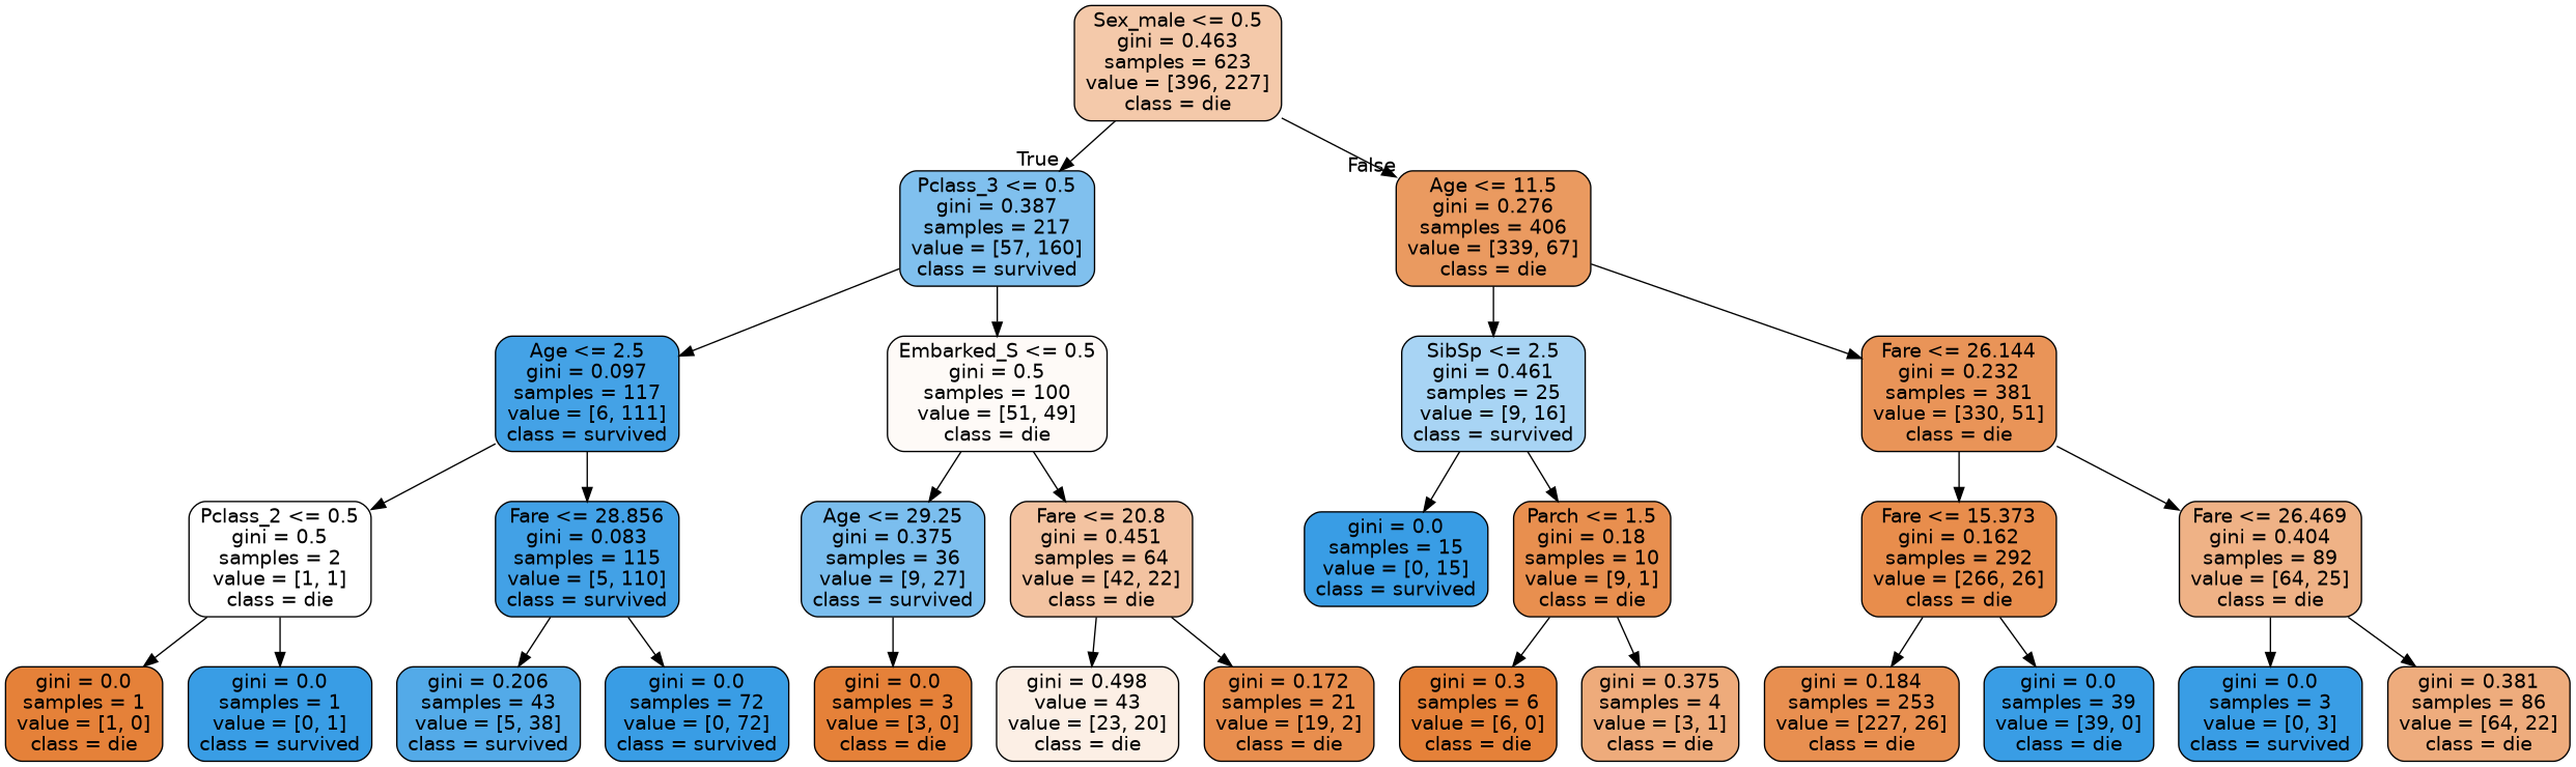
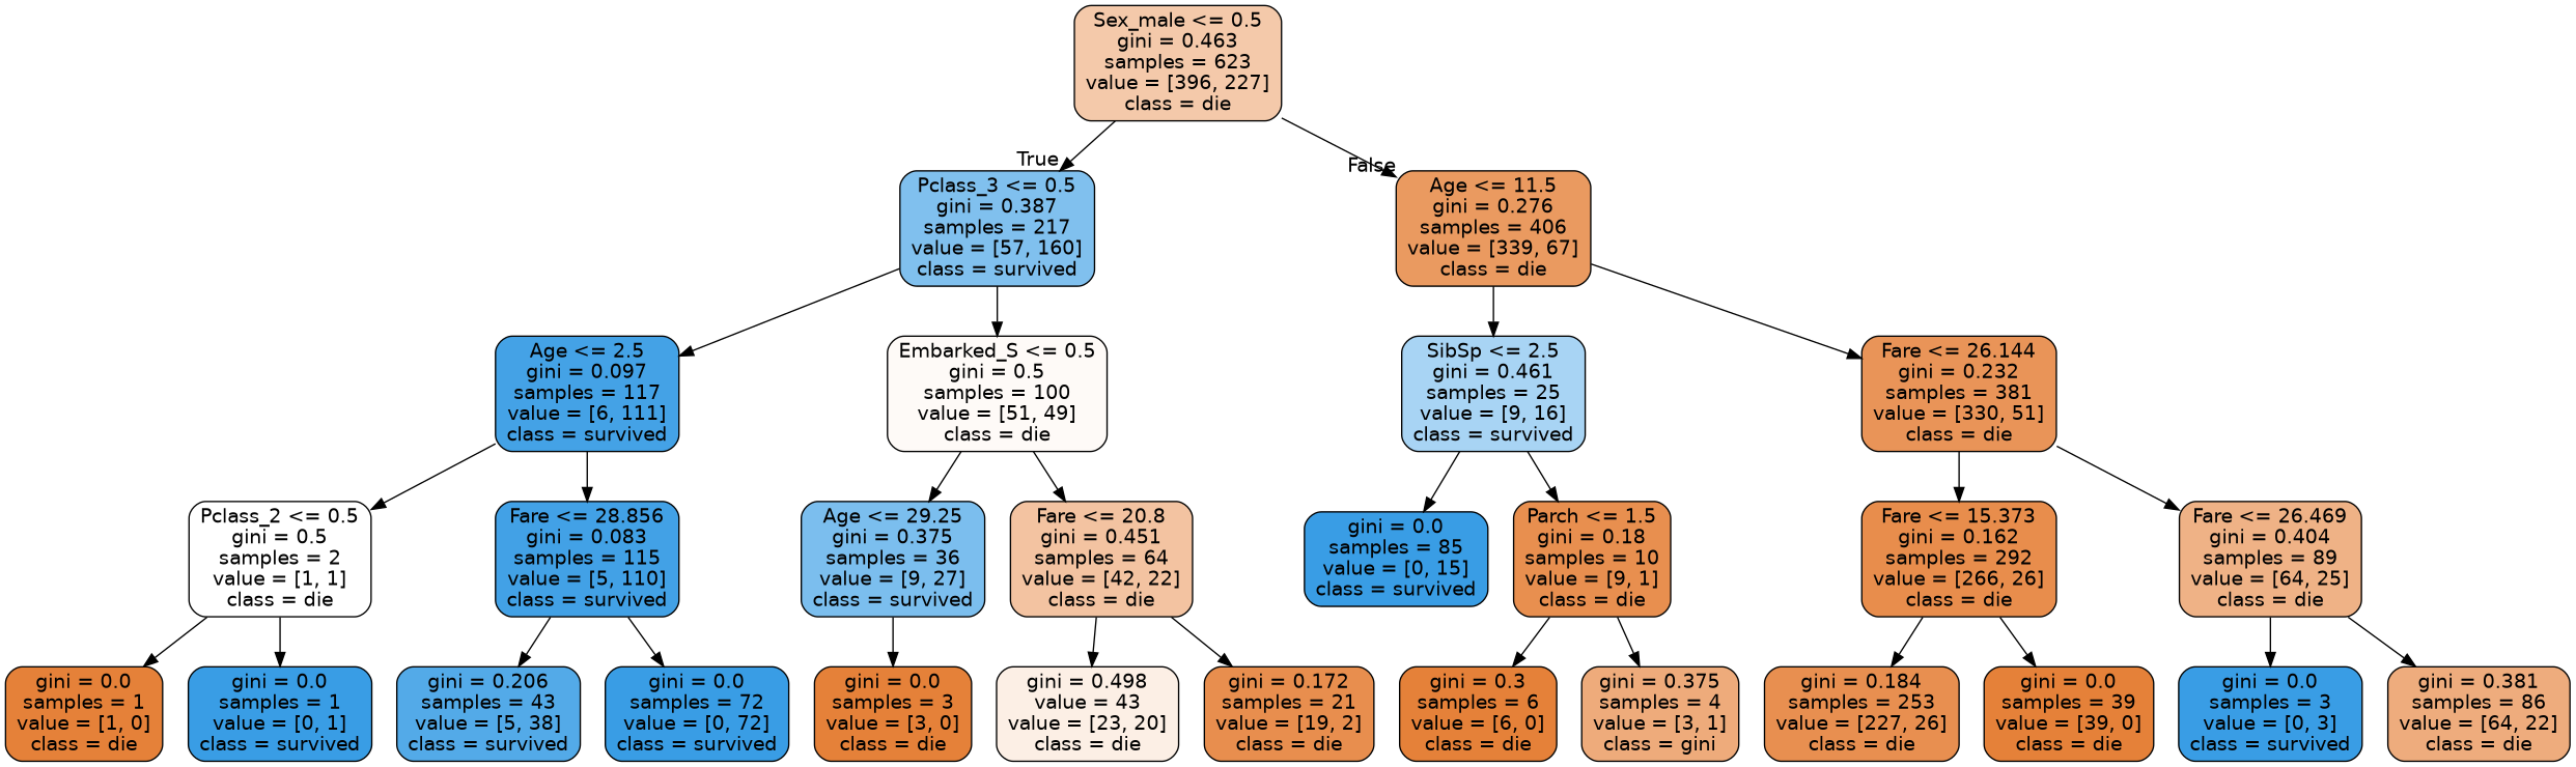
  digraph {
    node [color=black fillcolor="#e58139" fontname=helvetica shape=box style="filled, rounded"]
    edge [fontname=helvetica]
    n1 [fillcolor="#f4c9aa" label="Sex_male <= 0.5\ngini = 0.463\nsamples = 623\nvalue = [396, 227]\nclass = die"]
    n2 [fillcolor="#80c0ee" label="Pclass_3 <= 0.5\ngini = 0.387\nsamples = 217\nvalue = [57, 160]\nclass = survived"]
    n3 [fillcolor="#ea9a60" label="Age <= 11.5\ngini = 0.276\nsamples = 406\nvalue = [339, 67]\nclass = die"]
    n4 [fillcolor="#44a2e6" label="Age <= 2.5\ngini = 0.097\nsamples = 117\nvalue = [6, 111]\nclass = survived"]
    n5 [fillcolor="#fefaf7" label="Embarked_S <= 0.5\ngini = 0.5\nsamples = 100\nvalue = [51, 49]\nclass = die"]
    n6 [fillcolor="#a8d4f4" label="SibSp <= 2.5\ngini = 0.461\nsamples = 25\nvalue = [9, 16]\nclass = survived"]
    n7 [fillcolor="#e99458" label="Fare <= 26.144\ngini = 0.232\nsamples = 381\nvalue = [330, 51]\nclass = die"]
    n8 [fillcolor="#ffffff" label="Pclass_2 <= 0.5\ngini = 0.5\nsamples = 2\nvalue = [1, 1]\nclass = die"]
    n9 [fillcolor="#42a1e6" label="Fare <= 28.856\ngini = 0.083\nsamples = 115\nvalue = [5, 110]\nclass = survived"]
    n10 [fillcolor="#7bbeee" label="Age <= 29.25\ngini = 0.375\nsamples = 36\nvalue = [9, 27]\nclass = survived"]
    n11 [fillcolor="#f3c3a1" label="Fare <= 20.8\ngini = 0.451\nsamples = 64\nvalue = [42, 22]\nclass = die"]
    n12 [label="gini = 0.0\nsamples = 1\nvalue = [1, 0]\nclass = die"]
    n13 [fillcolor="#399de5" label="gini = 0.0\nsamples = 1\nvalue = [0, 1]\nclass = survived"]
    n14 [fillcolor="#53aae8" label="gini = 0.206\nsamples = 43\nvalue = [5, 38]\nclass = survived"]
    n15 [fillcolor="#399de5" label="gini = 0.0\nsamples = 72\nvalue = [0, 72]\nclass = survived"]
    n16 [label="gini = 0.0\nsamples = 3\nvalue = [3, 0]\nclass = die"]
    n17 [fillcolor="#fcefe5" label="gini = 0.498\nvalue = 43\nvalue = [23, 20]\nclass = die"]
    n18 [fillcolor="#e88e4e" label="gini = 0.172\nsamples = 21\nvalue = [19, 2]\nclass = die"]
-   n19 [fillcolor="#399de5" label="gini = 0.0\nsamples = 15\nvalue = [0, 15]\nclass = survived"]
+   n19 [fillcolor="#399de5" label="gini = 0.0\nsamples = 85\nvalue = [0, 15]\nclass = survived"]
    n20 [fillcolor="#e88f4f" label="Parch <= 1.5\ngini = 0.18\nsamples = 10\nvalue = [9, 1]\nclass = die"]
    n21 [fillcolor="#e88d4c" label="Fare <= 15.373\ngini = 0.162\nsamples = 292\nvalue = [266, 26]\nclass = die"]
    n22 [fillcolor="#efb286" label="Fare <= 26.469\ngini = 0.404\nsamples = 89\nvalue = [64, 25]\nclass = die"]
    n23 [label="gini = 0.3\nsamples = 6\nvalue = [6, 0]\nclass = die"]
-   n24 [fillcolor="#eeab7b" label="gini = 0.375\nsamples = 4\nvalue = [3, 1]\nclass = die"]
+   n24 [fillcolor="#eeab7b" label="gini = 0.375\nsamples = 4\nvalue = [3, 1]\nclass = gini"]
    n25 [fillcolor="#e88f50" label="gini = 0.184\nsamples = 253\nvalue = [227, 26]\nclass = die"]
-   n26 [fillcolor="#399de5" label="gini = 0.0\nsamples = 39\nvalue = [39, 0]\nclass = die"]
+   n26 [label="gini = 0.0\nsamples = 39\nvalue = [39, 0]\nclass = die"]
    n27 [fillcolor="#399de5" label="gini = 0.0\nsamples = 3\nvalue = [0, 3]\nclass = survived"]
    n28 [fillcolor="#eeac7d" label="gini = 0.381\nsamples = 86\nvalue = [64, 22]\nclass = die"]
    n1 -> n2 [headlabel=True labelangle=45 labeldistance=2.5]
    n1 -> n3 [headlabel=False labelangle=-45 labeldistance=2.5]
    n2 -> n4
    n2 -> n5
    n3 -> n6
    n3 -> n7
    n4 -> n8
    n4 -> n9
    n5 -> n10
    n5 -> n11
    n6 -> n19
    n6 -> n20
    n7 -> n21
    n7 -> n22
    n8 -> n12
    n8 -> n13
    n9 -> n14
    n9 -> n15
    n10 -> n16
    n11 -> n17
    n11 -> n18
    n20 -> n23
    n20 -> n24
    n21 -> n25
    n21 -> n26
    n22 -> n27
    n22 -> n28
  }
